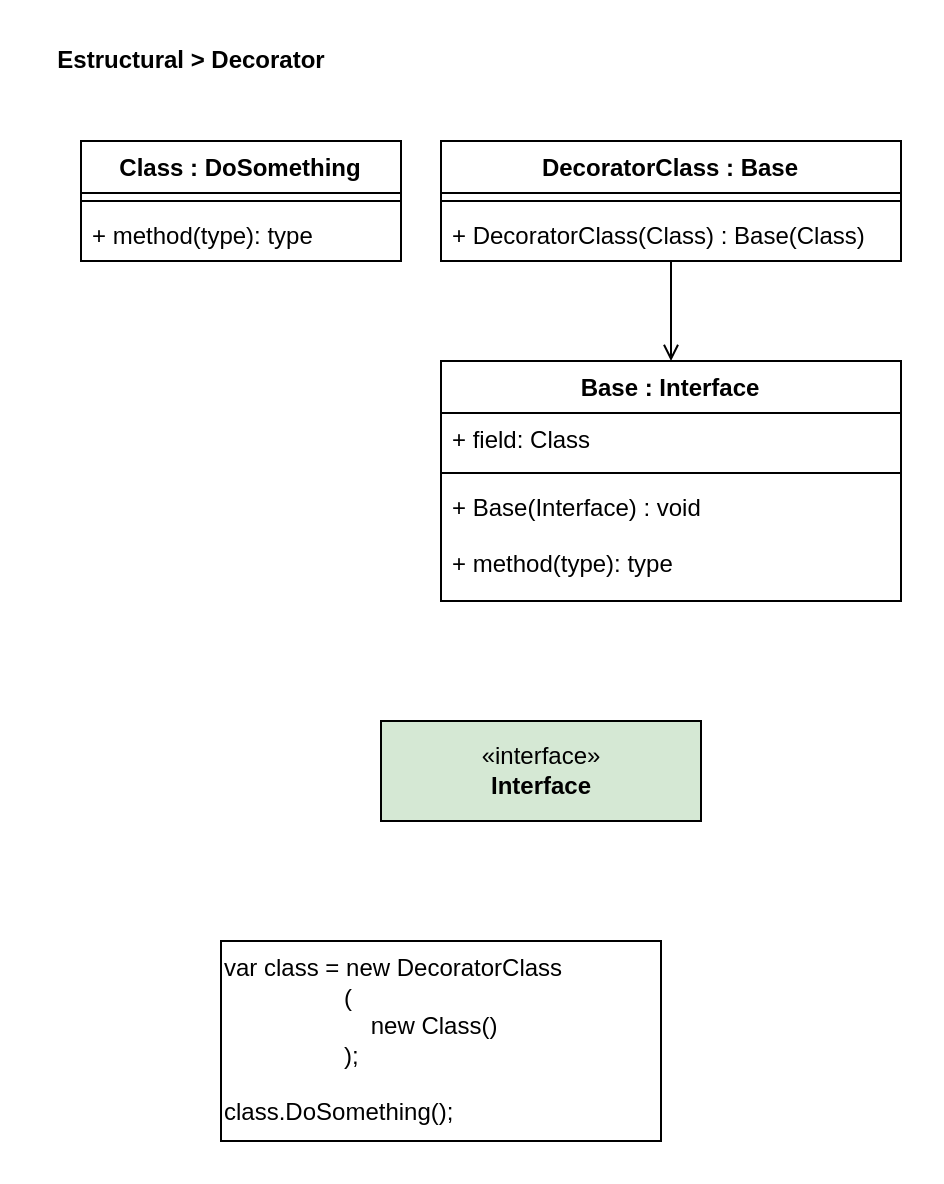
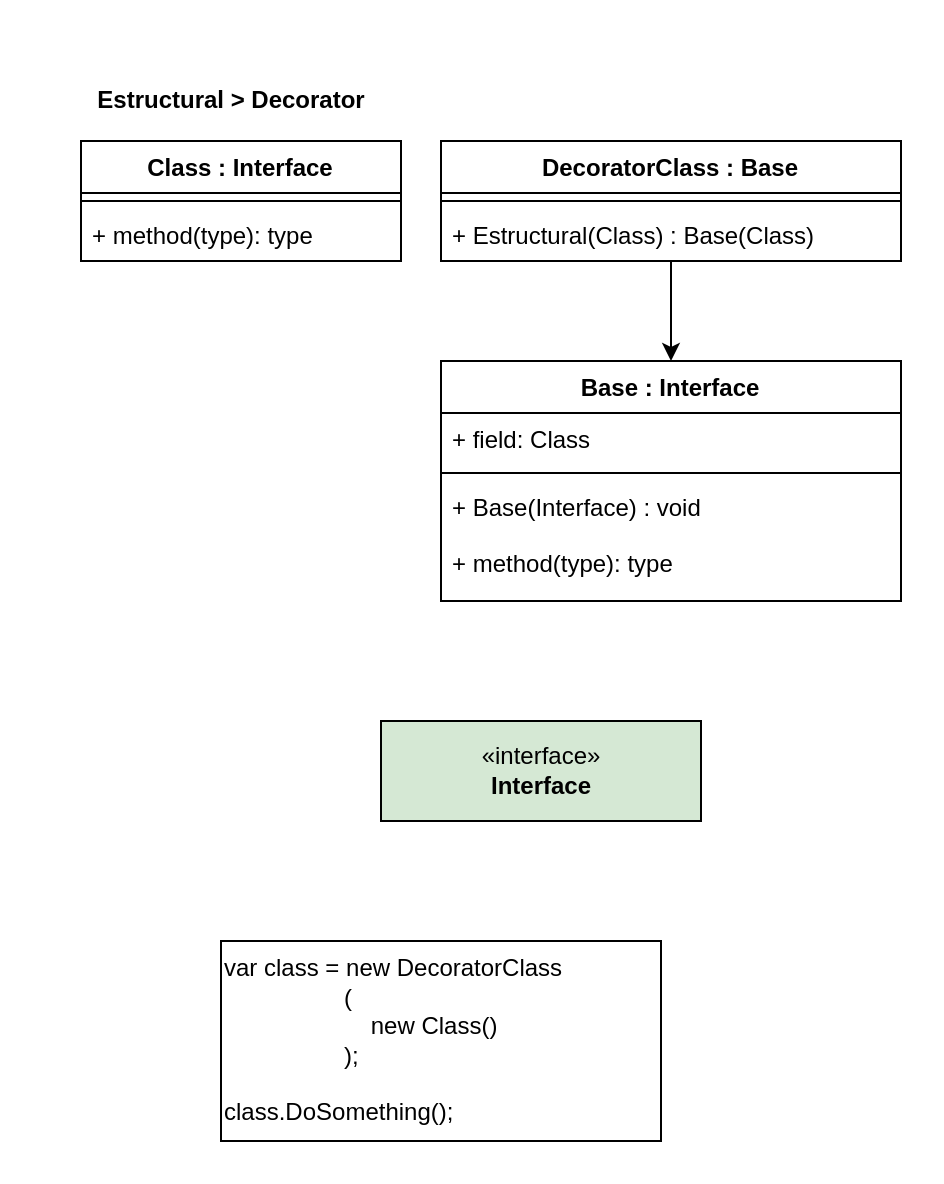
  <mxCell id="0" />
  <mxCell id="1" parent="0" />
  <mxCell id="2" value="&lt;span&gt;var class = new DecoratorClass&lt;br&gt;&amp;nbsp; &amp;nbsp; &amp;nbsp; &amp;nbsp; &amp;nbsp; &amp;nbsp; &amp;nbsp; &amp;nbsp; &amp;nbsp; (&lt;br&gt;&amp;nbsp; &amp;nbsp; &amp;nbsp; &amp;nbsp; &amp;nbsp; &amp;nbsp; &amp;nbsp; &amp;nbsp; &amp;nbsp; &amp;nbsp; &amp;nbsp; new Class()&lt;br&gt;&amp;nbsp; &amp;nbsp; &amp;nbsp; &amp;nbsp; &amp;nbsp; &amp;nbsp; &amp;nbsp; &amp;nbsp; &amp;nbsp; );&lt;br&gt;&lt;br&gt;class.DoSomething();&lt;br&gt;&lt;/span&gt;" style="rounded=0;whiteSpace=wrap;html=1;align=left;labelBackgroundColor=#ffffff;" parent="1" vertex="1"><mxGeometry x="110" y="470" width="220" height="100" as="geometry" /></mxCell>
- <mxCell id="3" value="&lt;b&gt;Estructural &amp;gt; Decorator&lt;/b&gt;" style="text;html=1;align=center;verticalAlign=middle;resizable=0;points=[];autosize=1;" parent="1" vertex="1"><mxGeometry width="150" height="20" as="geometry" x="20" y="20" /></mxCell>
+ <mxCell id="3" value="&lt;b&gt;Estructural &amp;gt; Decorator&lt;/b&gt;" style="text;html=1;align=center;verticalAlign=middle;resizable=0;points=[];autosize=1;" parent="1" vertex="1"><mxGeometry x="40" y="40" width="150" height="20" as="geometry" /></mxCell>
  <mxCell id="4" value="«interface»&lt;br&gt;&lt;b&gt;Interface&lt;/b&gt;" style="html=1;fillColor=#d5e8d4;" parent="1" vertex="1"><mxGeometry x="190" y="360" width="160" height="50" as="geometry" /></mxCell>
- <mxCell id="5" style="edgeStyle=orthogonalEdgeStyle;rounded=0;orthogonalLoop=1;jettySize=auto;html=1;entryX=0.5;entryY=0;entryDx=0;entryDy=0;endArrow=open;" parent="1" source="9" target="12" edge="1"><mxGeometry relative="1" as="geometry" /></mxCell>
- <mxCell id="6" value="Class : DoSomething" style="swimlane;fontStyle=1;align=center;verticalAlign=top;childLayout=stackLayout;horizontal=1;startSize=26;horizontalStack=0;resizeParent=1;resizeParentMax=0;resizeLast=0;collapsible=1;marginBottom=0;" parent="1" vertex="1"><mxGeometry x="40" y="70" width="160" height="60" as="geometry" /></mxCell>
+ <mxCell id="5" style="edgeStyle=orthogonalEdgeStyle;rounded=0;orthogonalLoop=1;jettySize=auto;html=1;entryX=0.5;entryY=0;entryDx=0;entryDy=0;" parent="1" source="9" target="12" edge="1"><mxGeometry relative="1" as="geometry" /></mxCell>
+ <mxCell id="6" value="Class : Interface" style="swimlane;fontStyle=1;align=center;verticalAlign=top;childLayout=stackLayout;horizontal=1;startSize=26;horizontalStack=0;resizeParent=1;resizeParentMax=0;resizeLast=0;collapsible=1;marginBottom=0;" parent="1" vertex="1"><mxGeometry x="40" y="70" width="160" height="60" as="geometry" /></mxCell>
  <mxCell id="7" value="" style="line;strokeWidth=1;fillColor=none;align=left;verticalAlign=middle;spacingTop=-1;spacingLeft=3;spacingRight=3;rotatable=0;labelPosition=right;points=[];portConstraint=eastwest;" parent="6" vertex="1"><mxGeometry y="26" width="160" height="8" as="geometry" /></mxCell>
  <mxCell id="8" value="+ method(type): type" style="text;strokeColor=none;fillColor=none;align=left;verticalAlign=top;spacingLeft=4;spacingRight=4;overflow=hidden;rotatable=0;points=[[0,0.5],[1,0.5]];portConstraint=eastwest;" parent="6" vertex="1"><mxGeometry y="34" width="160" height="26" as="geometry" /></mxCell>
  <mxCell id="9" value="DecoratorClass : Base" style="swimlane;fontStyle=1;align=center;verticalAlign=top;childLayout=stackLayout;horizontal=1;startSize=26;horizontalStack=0;resizeParent=1;resizeParentMax=0;resizeLast=0;collapsible=1;marginBottom=0;" parent="1" vertex="1"><mxGeometry x="220" y="70" width="230" height="60" as="geometry" /></mxCell>
  <mxCell id="10" value="" style="line;strokeWidth=1;fillColor=none;align=left;verticalAlign=middle;spacingTop=-1;spacingLeft=3;spacingRight=3;rotatable=0;labelPosition=right;points=[];portConstraint=eastwest;" parent="9" vertex="1"><mxGeometry y="26" width="230" height="8" as="geometry" /></mxCell>
- <mxCell id="11" value="+ DecoratorClass(Class) : Base(Class)" style="text;strokeColor=none;fillColor=none;align=left;verticalAlign=top;spacingLeft=4;spacingRight=4;overflow=hidden;rotatable=0;points=[[0,0.5],[1,0.5]];portConstraint=eastwest;" parent="9" vertex="1"><mxGeometry y="34" width="230" height="26" as="geometry" /></mxCell>
+ <mxCell id="11" value="+ Estructural(Class) : Base(Class)" style="text;strokeColor=none;fillColor=none;align=left;verticalAlign=top;spacingLeft=4;spacingRight=4;overflow=hidden;rotatable=0;points=[[0,0.5],[1,0.5]];portConstraint=eastwest;" parent="9" vertex="1"><mxGeometry y="34" width="230" height="26" as="geometry" /></mxCell>
  <mxCell id="12" value="Base : Interface" style="swimlane;fontStyle=1;align=center;verticalAlign=top;childLayout=stackLayout;horizontal=1;startSize=26;horizontalStack=0;resizeParent=1;resizeParentMax=0;resizeLast=0;collapsible=1;marginBottom=0;" parent="1" vertex="1"><mxGeometry x="220" y="180" width="230" height="120" as="geometry" /></mxCell>
  <mxCell id="13" value="+ field: Class" style="text;strokeColor=none;fillColor=none;align=left;verticalAlign=top;spacingLeft=4;spacingRight=4;overflow=hidden;rotatable=0;points=[[0,0.5],[1,0.5]];portConstraint=eastwest;" parent="12" vertex="1"><mxGeometry y="26" width="230" height="26" as="geometry" /></mxCell>
  <mxCell id="14" value="" style="line;strokeWidth=1;fillColor=none;align=left;verticalAlign=middle;spacingTop=-1;spacingLeft=3;spacingRight=3;rotatable=0;labelPosition=right;points=[];portConstraint=eastwest;" parent="12" vertex="1"><mxGeometry y="52" width="230" height="8" as="geometry" /></mxCell>
  <mxCell id="15" value="+ Base(Interface) : void&#10;&#10;+ method(type): type" style="text;strokeColor=none;fillColor=none;align=left;verticalAlign=top;spacingLeft=4;spacingRight=4;overflow=hidden;rotatable=0;points=[[0,0.5],[1,0.5]];portConstraint=eastwest;" parent="12" vertex="1"><mxGeometry y="60" width="230" height="60" as="geometry" /></mxCell>
